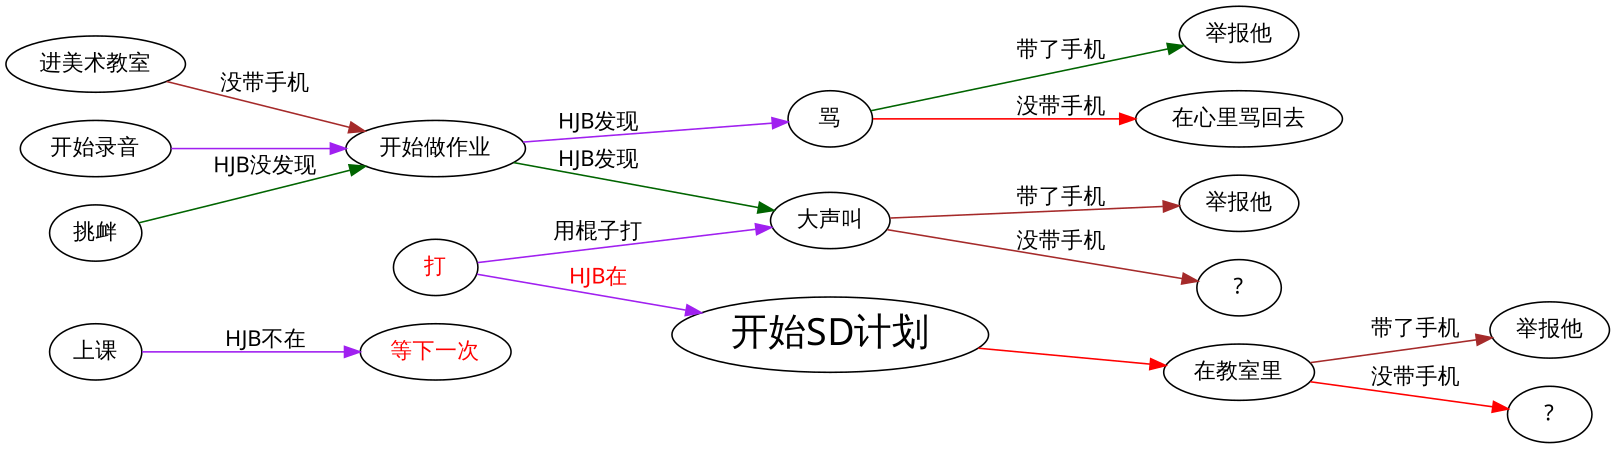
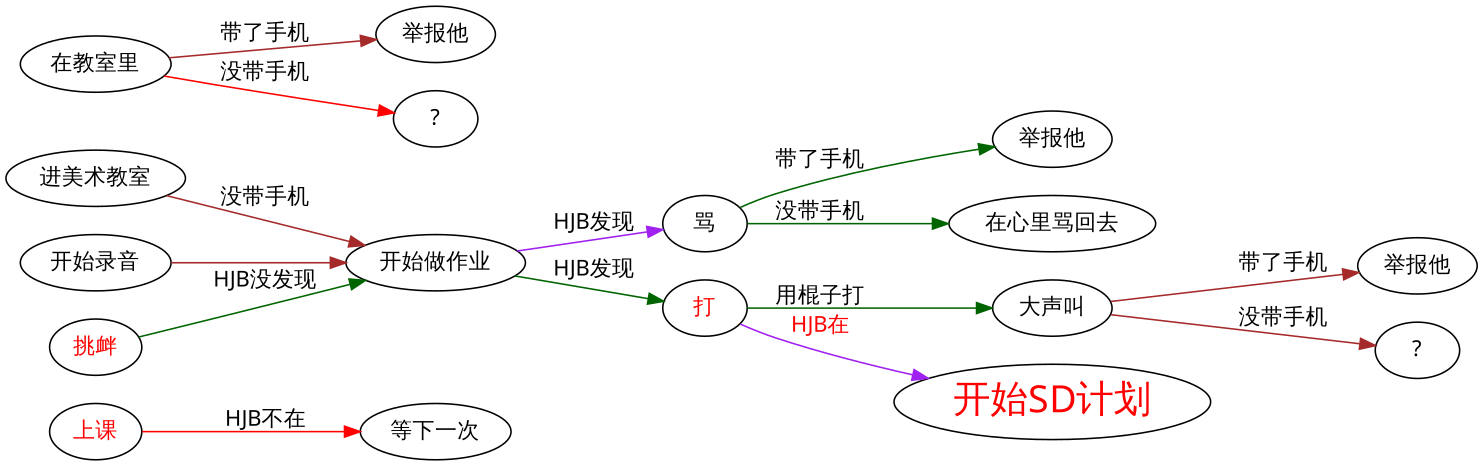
  digraph {
    fontname="Noto Sans"
    rankdir=LR
    node [fontname="Noto Sans"]
    edge [color=brown fontname="Noto Sans"]
-   n1 [label="上课"]
-   n2 [label="等下一次" fontcolor=Red]
+   n1 [label="上课" fontcolor=Red]
+   n2 [label="等下一次"]
    n3 [label="进美术教室"]
    n4 [label="开始做作业"]
    n5 [label="开始录音"]
    n6 [label="骂"]
    n7 [fontcolor=Red label="打"]
    n8 [label="举报他"]
    n9 [label="在心里骂回去"]
    n10 [label="大声叫"]
-   n11 [fillcolor=Yellow fontcolor=black fontsize=24 label="开始SD计划"]
-   n12 [label="挑衅"]
+   n11 [fillcolor=Yellow fontcolor=Red fontsize=24 label="开始SD计划"]
+   n12 [label="挑衅" fontcolor=Red]
    n13 [label="举报他"]
    n14 [label="?"]
    n15 [label="在教室里"]
    n16 [label="举报他"]
    n17 [label="?"]
-   n1 -> n2 [color=purple label="HJB不在"]
+   n1 -> n2 [color=red label="HJB不在"]
    n3 -> n4 [label="没带手机"]
    n4 -> n6 [color=purple label="HJB发现"]
-   n4 -> n10 [color=darkgreen label="HJB发现"]
-   n5 -> n4 [color=purple]
+   n4 -> n7 [color=darkgreen label="HJB发现"]
+   n5 -> n4
    n6 -> n8 [color=darkgreen label="带了手机"]
-   n6 -> n9 [color=red label="没带手机"]
-   n7 -> n10 [color=purple label="用棍子打"]
+   n6 -> n9 [color=darkgreen label="没带手机"]
+   n7 -> n10 [color=darkgreen label="用棍子打"]
    n7 -> n11 [color=purple fontcolor=Red label="HJB在"]
    n10 -> n13 [label="带了手机"]
    n10 -> n14 [label="没带手机"]
-   n11 -> n15 [color=red]
    n12 -> n4 [color=darkgreen label="HJB没发现"]
    n15 -> n16 [label="带了手机"]
    n15 -> n17 [color=red label="没带手机"]
  }
